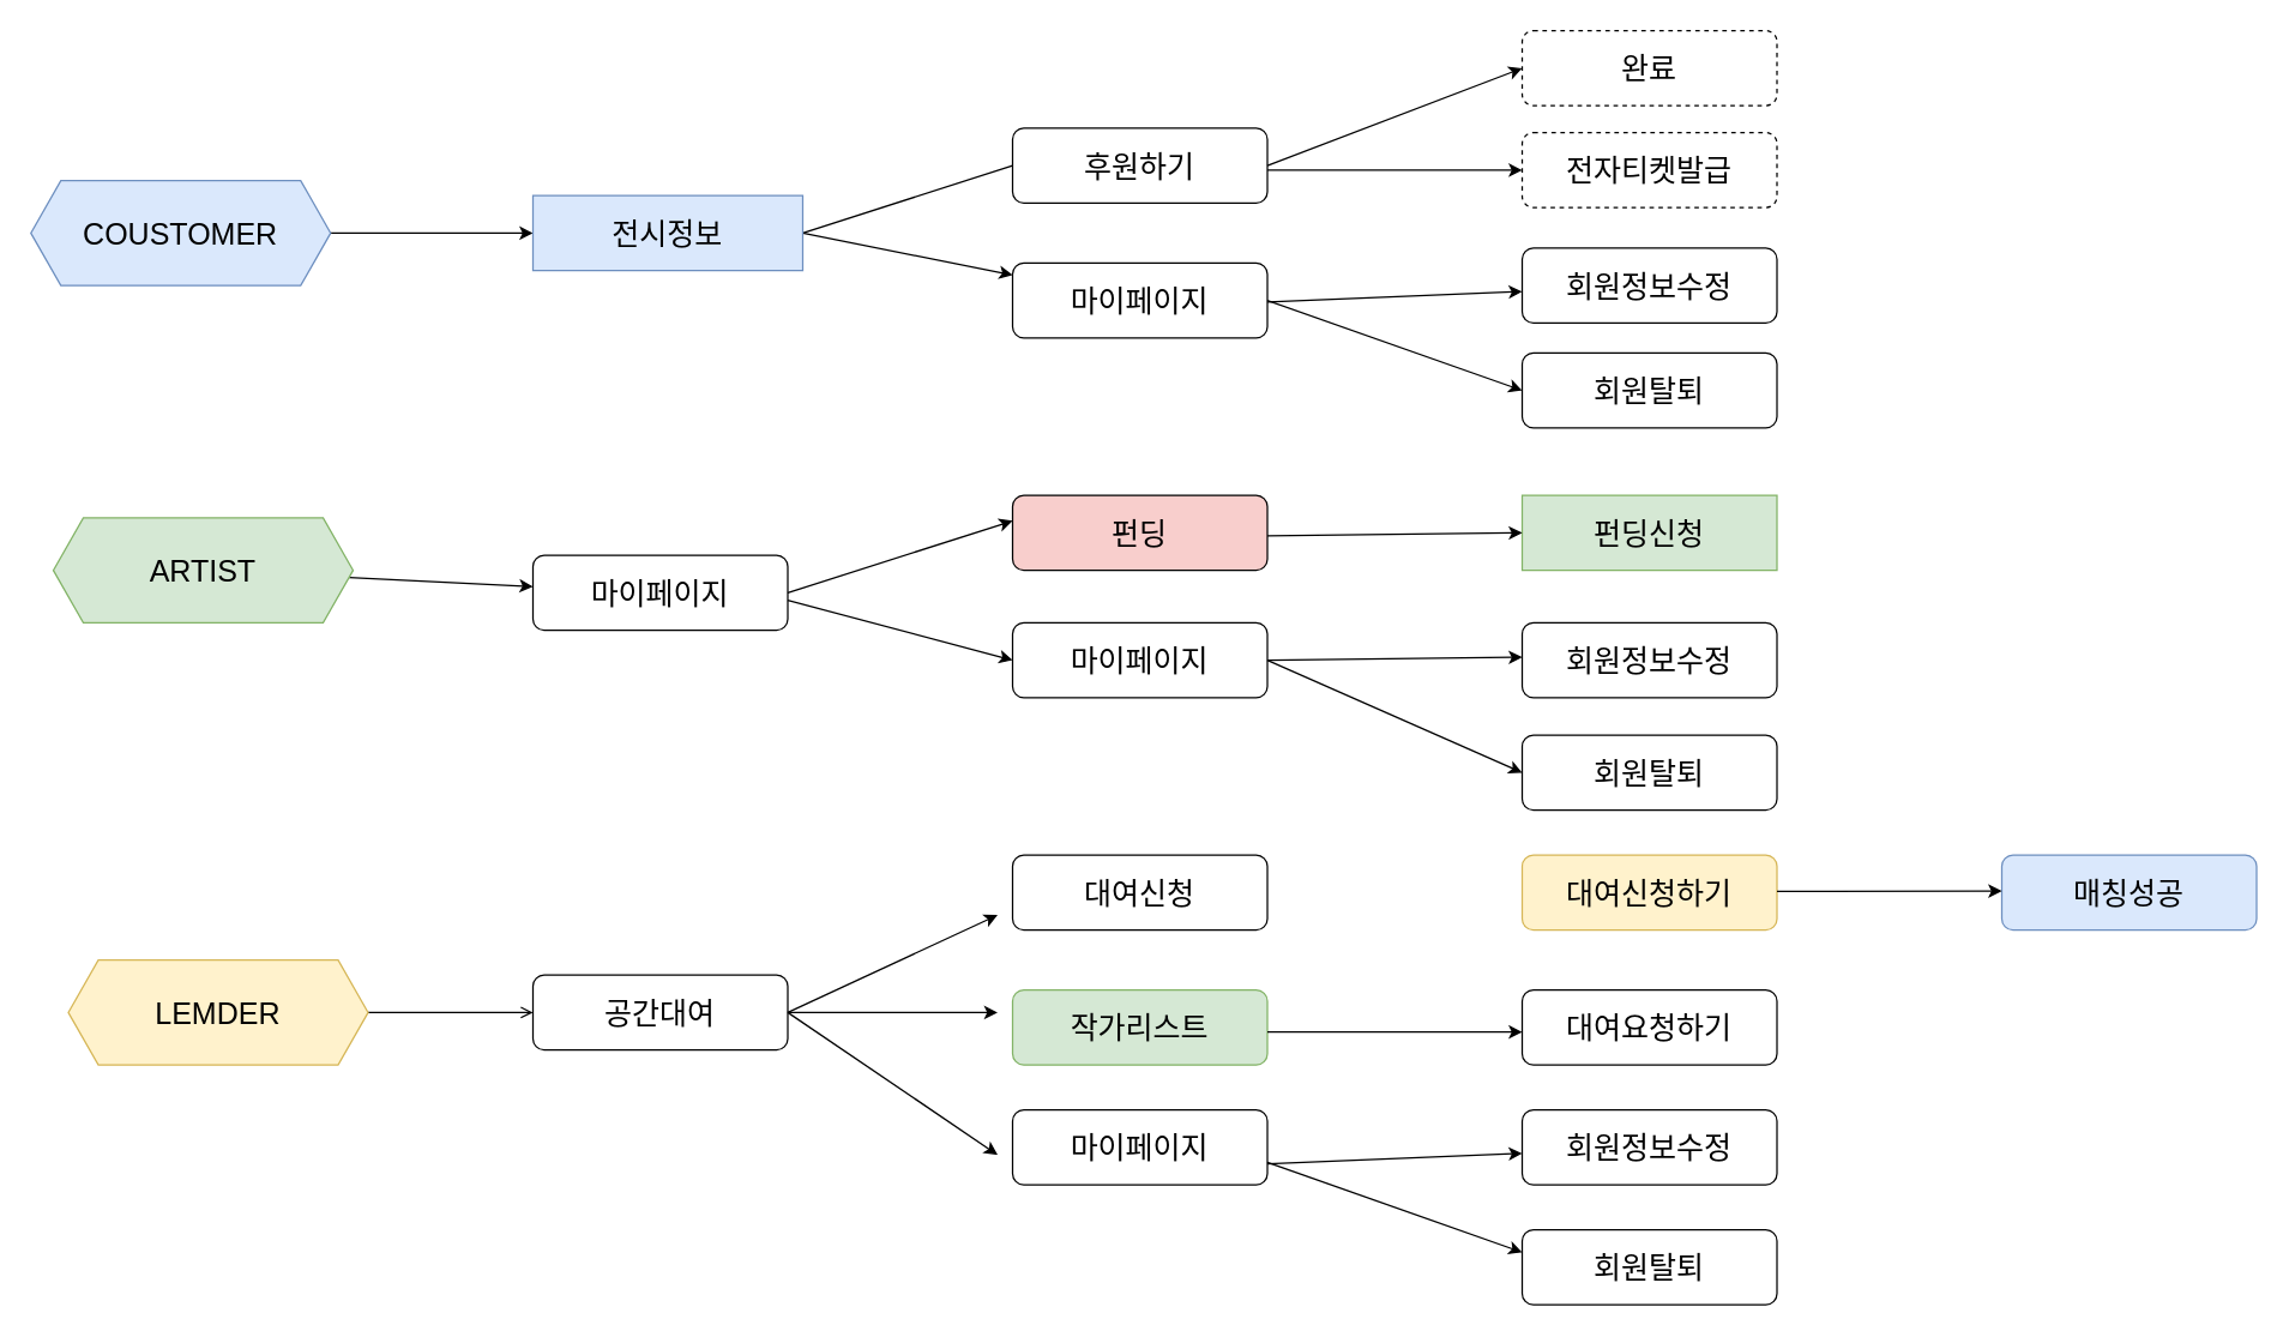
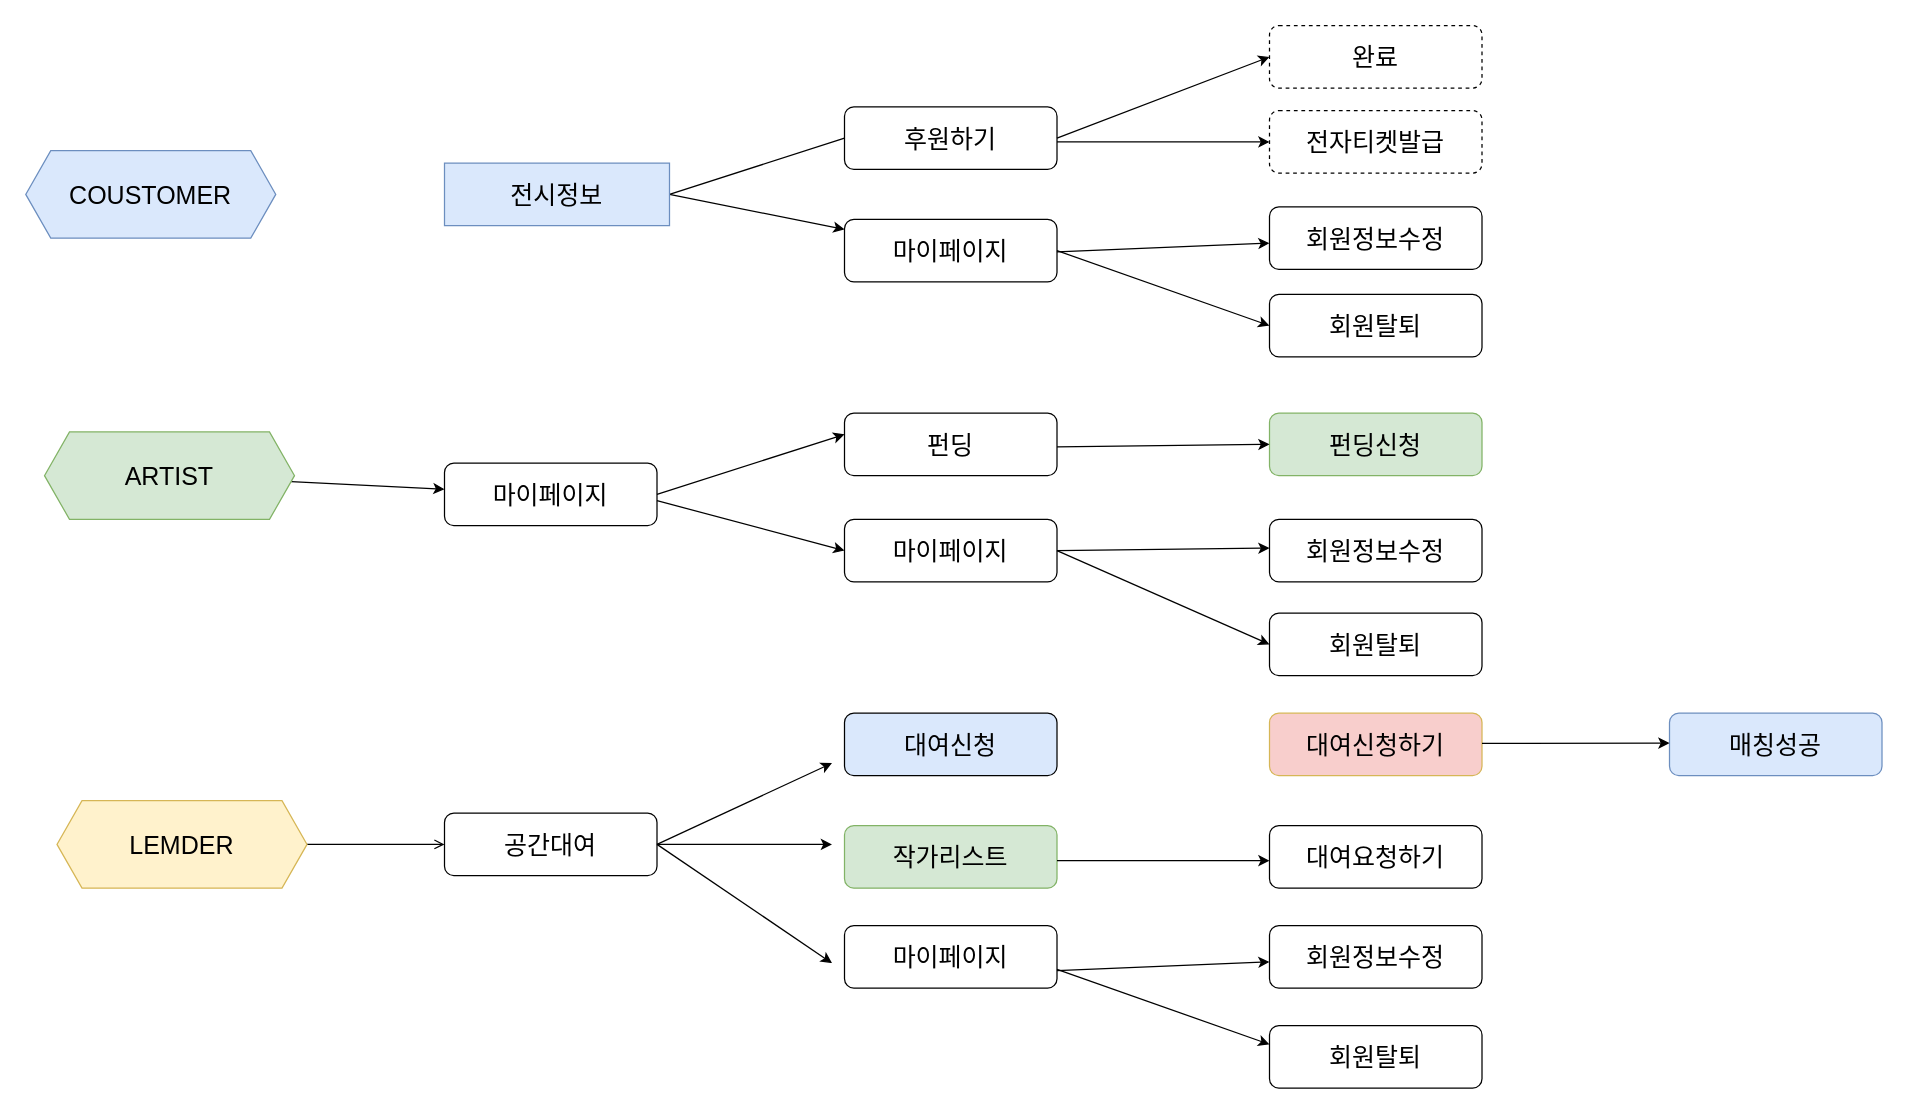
  <mxCell id="0" />
  <mxCell id="1" parent="0" />
- <mxCell id="2" value="" style="edgeStyle=none;rounded=0;orthogonalLoop=1;jettySize=auto;html=1;fontSize=20;" edge="1" parent="1" source="3" target="10"><mxGeometry relative="1" as="geometry" /></mxCell>
  <mxCell id="3" value="COUSTOMER" style="shape=hexagon;perimeter=hexagonPerimeter2;whiteSpace=wrap;html=1;fixedSize=1;fontSize=20;fillColor=#dae8fc;strokeColor=#6c8ebf;" vertex="1" parent="1"><mxGeometry x="20" y="120" width="200" height="70" as="geometry" /></mxCell>
  <mxCell id="4" value="" style="edgeStyle=none;rounded=0;orthogonalLoop=1;jettySize=auto;html=1;fontSize=20;" edge="1" parent="1" source="5" target="17"><mxGeometry relative="1" as="geometry" /></mxCell>
  <mxCell id="5" value="ARTIST" style="shape=hexagon;perimeter=hexagonPerimeter2;whiteSpace=wrap;html=1;fixedSize=1;fontSize=20;fillColor=#d5e8d4;strokeColor=#82b366;" vertex="1" parent="1"><mxGeometry x="35" y="345" width="200" height="70" as="geometry" /></mxCell>
  <mxCell id="6" value="" style="edgeStyle=none;rounded=0;orthogonalLoop=1;jettySize=auto;html=1;fontSize=20;endArrow=open;" edge="1" parent="1" source="7" target="22"><mxGeometry relative="1" as="geometry" /></mxCell>
  <mxCell id="7" value="LEMDER" style="shape=hexagon;perimeter=hexagonPerimeter2;whiteSpace=wrap;html=1;fixedSize=1;fontSize=20;fillColor=#fff2cc;strokeColor=#d6b656;" vertex="1" parent="1"><mxGeometry x="45" y="640" width="200" height="70" as="geometry" /></mxCell>
  <mxCell id="8" value="" style="edgeStyle=none;rounded=0;orthogonalLoop=1;jettySize=auto;html=1;fontSize=20;exitX=1;exitY=0.5;exitDx=0;exitDy=0;" edge="1" parent="1" source="10" target="12"><mxGeometry relative="1" as="geometry" /></mxCell>
  <mxCell id="9" value="" style="edgeStyle=none;rounded=0;orthogonalLoop=1;jettySize=auto;html=1;fontSize=20;entryX=0;entryY=0.5;entryDx=0;entryDy=0;exitX=1;exitY=0.5;exitDx=0;exitDy=0;endArrow=none;" edge="1" parent="1" source="10" target="11"><mxGeometry relative="1" as="geometry" /></mxCell>
  <mxCell id="10" value="전시정보" style="whiteSpace=wrap;html=1;fontSize=20;fillColor=#dae8fc;strokeColor=#6c8ebf;rounded=0;" vertex="1" parent="1"><mxGeometry x="355" y="130" width="180" height="50" as="geometry" /></mxCell>
  <mxCell id="11" value="후원하기" style="rounded=1;whiteSpace=wrap;html=1;fontSize=20;" vertex="1" parent="1"><mxGeometry x="675" y="85" width="170" height="50" as="geometry" /></mxCell>
  <mxCell id="12" value="마이페이지" style="rounded=1;whiteSpace=wrap;html=1;fontSize=20;" vertex="1" parent="1"><mxGeometry x="675" y="175" width="170" height="50" as="geometry" /></mxCell>
  <mxCell id="13" value="전자티켓발급" style="rounded=1;whiteSpace=wrap;html=1;fontSize=20;dashed=1;" vertex="1" parent="1"><mxGeometry x="1015" y="88" width="170" height="50" as="geometry" /></mxCell>
  <mxCell id="14" value="회원정보수정" style="rounded=1;whiteSpace=wrap;html=1;fontSize=20;" vertex="1" parent="1"><mxGeometry x="1015" y="165" width="170" height="50" as="geometry" /></mxCell>
  <mxCell id="15" value="회원탈퇴" style="rounded=1;whiteSpace=wrap;html=1;fontSize=20;" vertex="1" parent="1"><mxGeometry x="1015" y="235" width="170" height="50" as="geometry" /></mxCell>
  <mxCell id="16" value="완료" style="rounded=1;whiteSpace=wrap;html=1;fontSize=20;dashed=1;" vertex="1" parent="1"><mxGeometry x="1015" y="20" width="170" height="50" as="geometry" /></mxCell>
  <mxCell id="17" value="마이페이지" style="rounded=1;whiteSpace=wrap;html=1;fontSize=20;" vertex="1" parent="1"><mxGeometry x="355" y="370" width="170" height="50" as="geometry" /></mxCell>
- <mxCell id="18" value="펀딩" style="rounded=1;whiteSpace=wrap;html=1;fontSize=20;fillColor=#f8cecc;" vertex="1" parent="1"><mxGeometry x="675" y="330" width="170" height="50" as="geometry" /></mxCell>
+ <mxCell id="18" value="펀딩" style="rounded=1;whiteSpace=wrap;html=1;fontSize=20;" vertex="1" parent="1"><mxGeometry x="675" y="330" width="170" height="50" as="geometry" /></mxCell>
  <mxCell id="19" value="마이페이지" style="rounded=1;whiteSpace=wrap;html=1;fontSize=20;" vertex="1" parent="1"><mxGeometry x="675" y="415" width="170" height="50" as="geometry" /></mxCell>
- <mxCell id="20" value="펀딩신청" style="whiteSpace=wrap;html=1;fontSize=20;fillColor=#d5e8d4;strokeColor=#82b366;rounded=0;" vertex="1" parent="1"><mxGeometry x="1015" y="330" width="170" height="50" as="geometry" /></mxCell>
+ <mxCell id="20" value="펀딩신청" style="rounded=1;whiteSpace=wrap;html=1;fontSize=20;fillColor=#d5e8d4;strokeColor=#82b366;" vertex="1" parent="1"><mxGeometry x="1015" y="330" width="170" height="50" as="geometry" /></mxCell>
  <mxCell id="21" value="회원정보수정" style="rounded=1;whiteSpace=wrap;html=1;fontSize=20;" vertex="1" parent="1"><mxGeometry x="1015" y="415" width="170" height="50" as="geometry" /></mxCell>
  <mxCell id="22" value="공간대여" style="rounded=1;whiteSpace=wrap;html=1;fontSize=20;" vertex="1" parent="1"><mxGeometry x="355" y="650" width="170" height="50" as="geometry" /></mxCell>
- <mxCell id="23" value="대여신청" style="rounded=1;whiteSpace=wrap;html=1;fontSize=20;" vertex="1" parent="1"><mxGeometry x="675" y="570" width="170" height="50" as="geometry" /></mxCell>
+ <mxCell id="23" value="대여신청" style="rounded=1;whiteSpace=wrap;html=1;fontSize=20;fillColor=#dae8fc;" vertex="1" parent="1"><mxGeometry x="675" y="570" width="170" height="50" as="geometry" /></mxCell>
  <mxCell id="24" value="작가리스트" style="rounded=1;whiteSpace=wrap;html=1;fontSize=20;fillColor=#d5e8d4;strokeColor=#82b366;" vertex="1" parent="1"><mxGeometry x="675" y="660" width="170" height="50" as="geometry" /></mxCell>
- <mxCell id="25" value="대여신청하기" style="rounded=1;whiteSpace=wrap;html=1;fontSize=20;fillColor=#fff2cc;strokeColor=#d6b656;" vertex="1" parent="1"><mxGeometry x="1015" y="570" width="170" height="50" as="geometry" /></mxCell>
+ <mxCell id="25" value="대여신청하기" style="rounded=1;whiteSpace=wrap;html=1;fontSize=20;fillColor=#f8cecc;strokeColor=#d6b656;" vertex="1" parent="1"><mxGeometry x="1015" y="570" width="170" height="50" as="geometry" /></mxCell>
  <mxCell id="26" value="대여요청하기" style="rounded=1;whiteSpace=wrap;html=1;fontSize=20;" vertex="1" parent="1"><mxGeometry x="1015" y="660" width="170" height="50" as="geometry" /></mxCell>
  <mxCell id="27" value="마이페이지" style="rounded=1;whiteSpace=wrap;html=1;fontSize=20;" vertex="1" parent="1"><mxGeometry x="675" y="740" width="170" height="50" as="geometry" /></mxCell>
  <mxCell id="28" value="회원정보수정" style="rounded=1;whiteSpace=wrap;html=1;fontSize=20;" vertex="1" parent="1"><mxGeometry x="1015" y="740" width="170" height="50" as="geometry" /></mxCell>
  <mxCell id="29" value="회원탈퇴" style="rounded=1;whiteSpace=wrap;html=1;fontSize=20;" vertex="1" parent="1"><mxGeometry x="1015" y="490" width="170" height="50" as="geometry" /></mxCell>
  <mxCell id="30" value="회원탈퇴" style="rounded=1;whiteSpace=wrap;html=1;fontSize=20;" vertex="1" parent="1"><mxGeometry x="1015" y="820" width="170" height="50" as="geometry" /></mxCell>
  <mxCell id="31" value="매칭성공" style="rounded=1;whiteSpace=wrap;html=1;fontSize=20;fillColor=#dae8fc;strokeColor=#6c8ebf;" vertex="1" parent="1"><mxGeometry x="1335" y="570" width="170" height="50" as="geometry" /></mxCell>
  <mxCell id="32" value="" style="edgeStyle=none;rounded=0;orthogonalLoop=1;jettySize=auto;html=1;fontSize=20;entryX=0;entryY=0.5;entryDx=0;entryDy=0;" edge="1" parent="1" target="16"><mxGeometry relative="1" as="geometry"><mxPoint x="845" y="110" as="sourcePoint" /><mxPoint x="985" y="60" as="targetPoint" /></mxGeometry></mxCell>
  <mxCell id="33" value="" style="edgeStyle=none;rounded=0;orthogonalLoop=1;jettySize=auto;html=1;fontSize=20;exitX=1;exitY=0.5;exitDx=0;exitDy=0;entryX=0;entryY=0.5;entryDx=0;entryDy=0;" edge="1" parent="1" target="13"><mxGeometry relative="1" as="geometry"><mxPoint x="845" y="113" as="sourcePoint" /><mxPoint x="1015" y="106" as="targetPoint" /></mxGeometry></mxCell>
  <mxCell id="34" value="" style="edgeStyle=none;rounded=0;orthogonalLoop=1;jettySize=auto;html=1;fontSize=20;entryX=0;entryY=0.5;entryDx=0;entryDy=0;" edge="1" parent="1" target="15"><mxGeometry relative="1" as="geometry"><mxPoint x="845" y="200" as="sourcePoint" /><mxPoint x="1005" y="260" as="targetPoint" /></mxGeometry></mxCell>
  <mxCell id="35" value="" style="edgeStyle=none;rounded=0;orthogonalLoop=1;jettySize=auto;html=1;fontSize=20;exitX=1;exitY=0.5;exitDx=0;exitDy=0;" edge="1" parent="1"><mxGeometry relative="1" as="geometry"><mxPoint x="845" y="201" as="sourcePoint" /><mxPoint x="1015" y="194" as="targetPoint" /></mxGeometry></mxCell>
  <mxCell id="36" value="" style="edgeStyle=none;rounded=0;orthogonalLoop=1;jettySize=auto;html=1;fontSize=20;" edge="1" parent="1"><mxGeometry relative="1" as="geometry"><mxPoint x="525" y="400" as="sourcePoint" /><mxPoint x="675" y="440" as="targetPoint" /></mxGeometry></mxCell>
  <mxCell id="37" value="" style="edgeStyle=none;rounded=0;orthogonalLoop=1;jettySize=auto;html=1;fontSize=20;entryX=0;entryY=0.5;entryDx=0;entryDy=0;exitX=1;exitY=0.5;exitDx=0;exitDy=0;" edge="1" parent="1" source="17"><mxGeometry relative="1" as="geometry"><mxPoint x="535" y="392" as="sourcePoint" /><mxPoint x="675" y="347" as="targetPoint" /></mxGeometry></mxCell>
  <mxCell id="38" value="" style="edgeStyle=none;rounded=0;orthogonalLoop=1;jettySize=auto;html=1;fontSize=20;exitX=1;exitY=0.5;exitDx=0;exitDy=0;entryX=0;entryY=0.5;entryDx=0;entryDy=0;" edge="1" parent="1" target="20"><mxGeometry relative="1" as="geometry"><mxPoint x="845" y="357" as="sourcePoint" /><mxPoint x="1015" y="350" as="targetPoint" /></mxGeometry></mxCell>
  <mxCell id="39" value="" style="edgeStyle=none;rounded=0;orthogonalLoop=1;jettySize=auto;html=1;fontSize=20;exitX=1;exitY=0.5;exitDx=0;exitDy=0;entryX=0;entryY=0.5;entryDx=0;entryDy=0;" edge="1" parent="1"><mxGeometry relative="1" as="geometry"><mxPoint x="845" y="440" as="sourcePoint" /><mxPoint x="1015" y="438" as="targetPoint" /></mxGeometry></mxCell>
  <mxCell id="40" value="" style="edgeStyle=none;rounded=0;orthogonalLoop=1;jettySize=auto;html=1;fontSize=20;entryX=0;entryY=0.5;entryDx=0;entryDy=0;" edge="1" parent="1" target="29"><mxGeometry relative="1" as="geometry"><mxPoint x="845" y="440" as="sourcePoint" /><mxPoint x="1025" y="448" as="targetPoint" /></mxGeometry></mxCell>
  <mxCell id="41" value="" style="edgeStyle=none;rounded=0;orthogonalLoop=1;jettySize=auto;html=1;fontSize=20;" edge="1" parent="1"><mxGeometry relative="1" as="geometry"><mxPoint x="525" y="675" as="sourcePoint" /><mxPoint x="665" y="770" as="targetPoint" /></mxGeometry></mxCell>
  <mxCell id="42" value="" style="edgeStyle=none;rounded=0;orthogonalLoop=1;jettySize=auto;html=1;fontSize=20;exitX=1;exitY=0.5;exitDx=0;exitDy=0;" edge="1" parent="1" source="22"><mxGeometry relative="1" as="geometry"><mxPoint x="535" y="650" as="sourcePoint" /><mxPoint x="665" y="610" as="targetPoint" /></mxGeometry></mxCell>
  <mxCell id="43" value="" style="edgeStyle=none;rounded=0;orthogonalLoop=1;jettySize=auto;html=1;fontSize=20;exitX=1;exitY=0.5;exitDx=0;exitDy=0;" edge="1" parent="1" source="22"><mxGeometry relative="1" as="geometry"><mxPoint x="535" y="685" as="sourcePoint" /><mxPoint x="665" y="675" as="targetPoint" /></mxGeometry></mxCell>
  <mxCell id="44" value="" style="edgeStyle=none;rounded=0;orthogonalLoop=1;jettySize=auto;html=1;fontSize=20;exitX=1;exitY=0.5;exitDx=0;exitDy=0;entryX=0;entryY=0.5;entryDx=0;entryDy=0;" edge="1" parent="1"><mxGeometry relative="1" as="geometry"><mxPoint x="845" y="688" as="sourcePoint" /><mxPoint x="1015" y="688" as="targetPoint" /></mxGeometry></mxCell>
  <mxCell id="45" value="" style="edgeStyle=none;rounded=0;orthogonalLoop=1;jettySize=auto;html=1;fontSize=20;entryX=0;entryY=0.5;entryDx=0;entryDy=0;" edge="1" parent="1"><mxGeometry relative="1" as="geometry"><mxPoint x="845" y="775" as="sourcePoint" /><mxPoint x="1015" y="835" as="targetPoint" /></mxGeometry></mxCell>
  <mxCell id="46" value="" style="edgeStyle=none;rounded=0;orthogonalLoop=1;jettySize=auto;html=1;fontSize=20;exitX=1;exitY=0.5;exitDx=0;exitDy=0;" edge="1" parent="1"><mxGeometry relative="1" as="geometry"><mxPoint x="845" y="776" as="sourcePoint" /><mxPoint x="1015" y="769" as="targetPoint" /></mxGeometry></mxCell>
  <mxCell id="47" value="" style="edgeStyle=none;rounded=0;orthogonalLoop=1;jettySize=auto;html=1;fontSize=20;exitX=1;exitY=0.5;exitDx=0;exitDy=0;" edge="1" parent="1"><mxGeometry relative="1" as="geometry"><mxPoint x="1185" y="594.17" as="sourcePoint" /><mxPoint x="1335" y="594" as="targetPoint" /></mxGeometry></mxCell>
